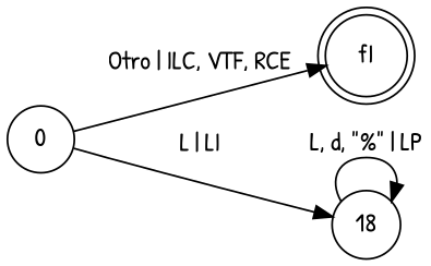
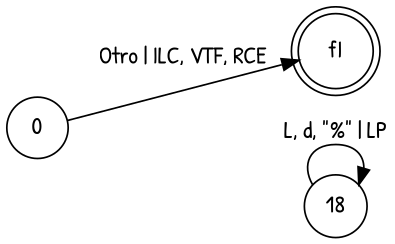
  digraph {
    fontname="Patrick Hand"
    rankdir=LR
    node [fontname="Patrick Hand" shape=circle]
    edge [fontname="Patrick Hand"]
    fI [shape=doublecircle]
    0
    18
    0 -> fI [label="Otro | ILC, VTF, RCE"]
-   0 -> 18 [label="L | LI"]
    18 -> 18 [label="L, d, \"%\" | LP"]
  }
